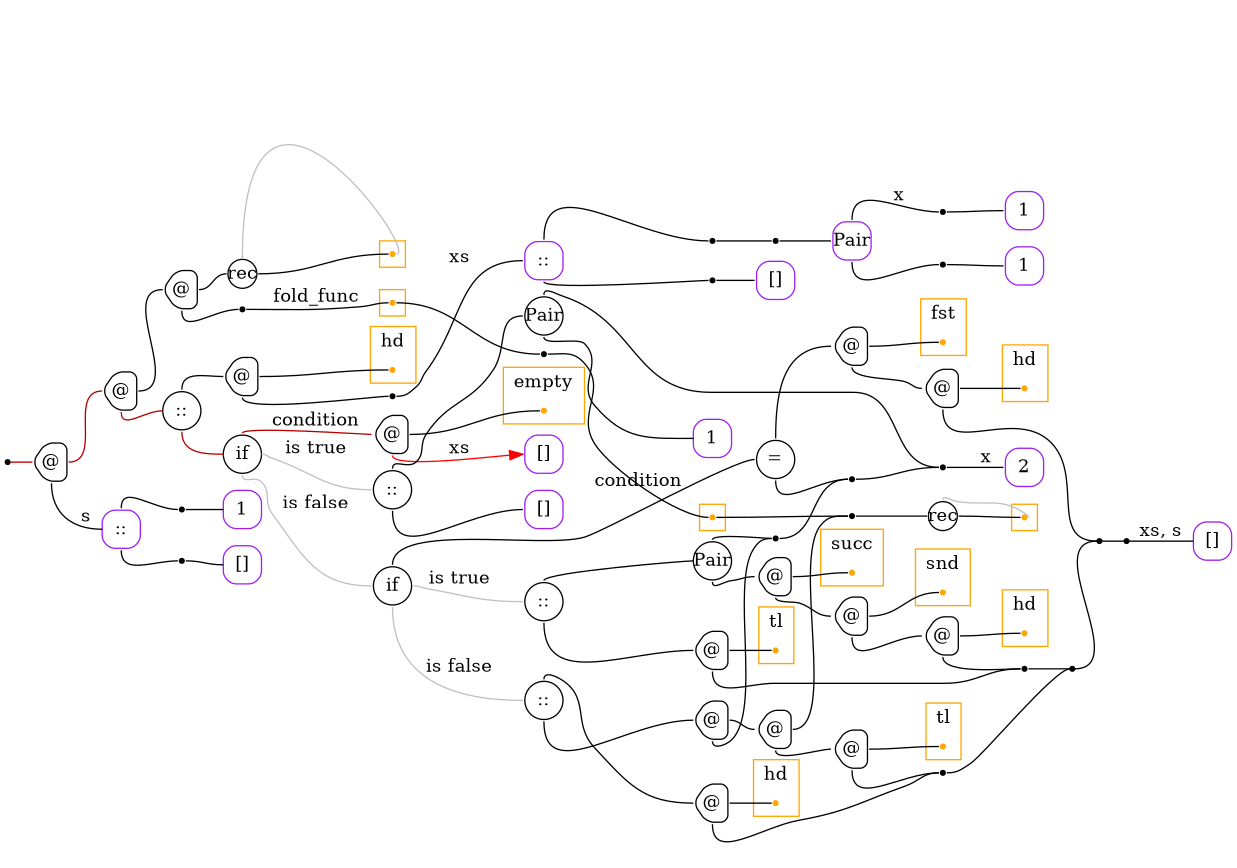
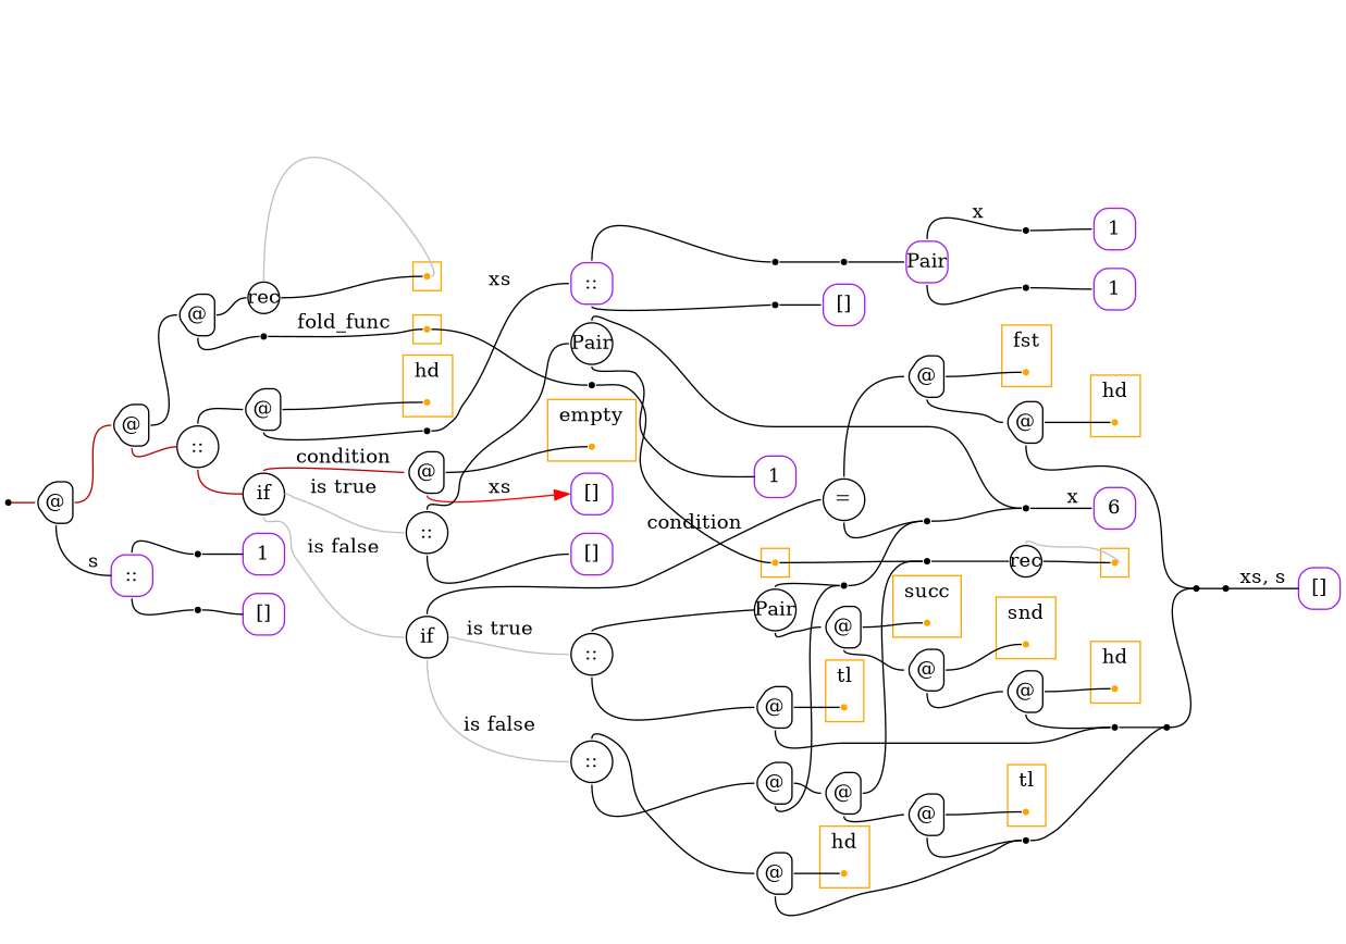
  digraph {
    labeldistance=0
    nodesep=.175
    rankdir=LR
    ranksep=.175
    node [color="#000000" fixedsize=true orientation=90 shape=point style=rounded]
    edge [arrowhead=none arrowtail=none headport=w tailport=e]
    ndcluster_nd174 [color=orange style=""]
    ndcluster_nd700 [color=orange style=""]
    ndcluster_nd860 [color=orange style=""]
    ndcluster_nd383 [color=orange style=""]
    ndcluster_nd950 [color=orange style=""]
    ndcluster_nd1062 [color=orange style=""]
    ndcluster_nd1081 [color=orange style=""]
    ndcluster_nd1088 [color=orange style=""]
    ndcluster_nd1097 [color=orange style=""]
    ndcluster_nd1104 [color=orange style=""]
    ndcluster_nd1111 [color=orange style=""]
    ndcluster_nd1118 [color=orange style=""]
    ndcluster_nd1127 [color=orange style=""]
    ndcluster_nd1137 [color=orange style=""]
    nd1 [color="" orientation="" style=""]
    n16 [height=.4 label="@" shape=house width=.4]
    n17 [color=purple height=.4 label=1 shape=square width=.4]
-   n18 [color=purple height=.4 label=2 shape=square width=.4]
+   n18 [color=purple height=.4 label=6 shape=square width=.4]
    n19 [color=purple height=.4 label=1 shape=square width=.4]
    n20 [color=purple height=.4 label="[]" shape=square width=.4]
    n21 [label=" " color=""]
    n22 [color=purple height=.4 label=1 shape=square width=.4]
    n23 [color=purple height=.4 label="[]" shape=square width=.4]
    n24 [color=purple height=.4 label=Pair shape=square width=.4]
    n25 [label=" " color=""]
    n26 [label=" " color=""]
    n27 [color=purple height=.4 label="::" shape=square width=.4]
    n28 [label=" " color=""]
    n29 [label=" " color=""]
    n30 [height=.3 label=rec shape=circle width=.3 orientation=""]
    n31 [height=.4 label="@" shape=house width=.4]
    n32 [color=purple height=.4 label="::" shape=square width=.4]
    n33 [height=.4 label="@" shape=house width=.4]
    n34 [height=.4 label="::" shape=circle width=.4 orientation=""]
    n35 [label=" " color=""]
    n36 [label=" " color=""]
    n37 [label=" " color=""]
    n38 [height=.4 label="@" shape=house width=.4]
    n39 [height=.4 label=if shape=circle width=.4 orientation=""]
    n40 [label=" " color=""]
    n41 [label=" " color=""]
    n42 [color=purple height=.4 label="[]" shape=square width=.4]
    n43 [label=" " color=""]
    n44 [height=.3 label=rec shape=circle width=.3 orientation=""]
    n45 [height=.4 label="@" shape=house width=.4]
    n46 [height=.4 label="::" shape=circle width=.4 orientation=""]
    n47 [height=.4 label=if shape=circle width=.4 orientation=""]
    n48 [color=purple height=.4 label="[]" shape=square width=.4]
    n49 [height=.4 label=Pair shape=circle width=.4 orientation=""]
    n50 [color=purple height=.4 label="[]" shape=square width=.4]
    n51 [color=purple height=.4 label=1 shape=square width=.4]
    n52 [label=" " color=""]
    n53 [height=.4 label="=" shape=circle width=.4 orientation=""]
    n54 [height=.4 label="::" shape=circle width=.4 orientation=""]
    n55 [height=.4 label="::" shape=circle width=.4 orientation=""]
    n56 [height=.4 label="@" shape=house width=.4]
    n57 [label=" " color=""]
    n58 [height=.4 label="@" shape=house width=.4]
    n59 [label=" " color=""]
    n60 [height=.4 label=Pair shape=circle width=.4 orientation=""]
    n61 [height=.4 label="@" shape=house width=.4]
    n62 [height=.4 label="@" shape=house width=.4]
    n63 [label=" " color=""]
    n64 [height=.4 label="@" shape=house width=.4]
    n65 [height=.4 label="@" shape=house width=.4]
    n66 [label=" " color=""]
    n67 [label=" " color=""]
    n68 [height=.4 label="@" shape=house width=.4]
    n69 [height=.4 label="@" shape=house width=.4]
    n70 [label=" " color=""]
    n71 [height=.4 label="@" shape=house width=.4]
    n72 [height=.4 label="@" shape=house width=.4]
    n73 [label=" " color=""]
    subgraph cluster_1 {
      color=orange
      style=fill
      ndcluster_nd174
    }
    subgraph cluster_2 {
      color=orange
      style=fill
      ndcluster_nd383
    }
    subgraph cluster_3 {
      color=orange
      style=fill
      ndcluster_nd700
    }
    subgraph cluster_4 {
      color=orange
      label=hd
      style=fill
      ndcluster_nd860
    }
    subgraph cluster_5 {
      color=orange
      style=fill
      ndcluster_nd950
    }
    subgraph cluster_6 {
      color=orange
      label=empty
      style=fill
      ndcluster_nd1062
    }
    subgraph cluster_7 {
      color=orange
      label=fst
      style=fill
      ndcluster_nd1081
    }
    subgraph cluster_8 {
      color=orange
      label=hd
      style=fill
      ndcluster_nd1088
    }
    subgraph cluster_9 {
      color=orange
      label=succ
      style=fill
      ndcluster_nd1097
    }
    subgraph cluster_10 {
      color=orange
      label=snd
      style=fill
      ndcluster_nd1104
    }
    subgraph cluster_11 {
      color=orange
      label=hd
      style=fill
      ndcluster_nd1111
    }
    subgraph cluster_12 {
      color=orange
      label=tl
      style=fill
      ndcluster_nd1118
    }
    subgraph cluster_13 {
      color=orange
      label=hd
      style=fill
      ndcluster_nd1127
    }
    subgraph cluster_14 {
      color=orange
      label=tl
      style=fill
      ndcluster_nd1137
    }
    ndcluster_nd174 -> n21
    ndcluster_nd383 -> n43
    nd1 -> n16 [color="#b70000"]
    n16 -> n31 [color="#b70000"]
    n16 -> n32 [label=s tailport=s]
    n21 -> ndcluster_nd383
    n24 -> n25 [label=x tailport=n]
    n24 -> n26 [tailport=s]
    n25 -> n17
    n26 -> n22
    n27 -> n28 [tailport=n]
    n27 -> n29 [tailport=s]
    n28 -> n41
    n29 -> n23
    n30 -> ndcluster_nd700 [color=grey dir=back headport=e tailport=n]
    n30 -> ndcluster_nd700
    n31 -> n33
    n31 -> n34 [color="#b70000" tailport=s]
    n32 -> n36 [tailport=n]
    n32 -> n37 [tailport=s]
    n33 -> n30 [color=black]
    n33 -> n35 [tailport=s]
    n34 -> n38 [tailport=n]
    n34 -> n39 [color="#b70000" tailport=s]
    n35 -> ndcluster_nd174 [label=fold_func]
    n36 -> n19
    n37 -> n20
    n38 -> ndcluster_nd860
    n38 -> n40 [tailport=s]
    n39 -> n45 [color="#b70000" label=condition tailport=n]
    n39 -> n46 [color=grey label="is true"]
    n39 -> n47 [color=grey label="is false" tailport=s]
    n40 -> n27 [label=xs]
    n41 -> n24
    n43 -> n44 [color=black]
    n44 -> ndcluster_nd950 [color=grey dir=back headport=e tailport=n]
    n44 -> ndcluster_nd950
    n45 -> ndcluster_nd1062
    n45 -> n48 [arrowhead=normal color=red label=xs tailport=s]
    n46 -> n49 [tailport=n]
    n46 -> n50 [tailport=s]
    n47 -> n53 [label=condition tailport=n]
    n47 -> n54 [color=grey label="is true"]
    n47 -> n55 [color=grey label="is false" tailport=s]
    n49 -> n51 [tailport=s]
    n49 -> n52 [tailport=n]
    n52 -> n18 [label=x]
    n53 -> n56 [tailport=n]
    n53 -> n57 [tailport=s]
    n54 -> n60 [tailport=n]
    n54 -> n61 [tailport=s]
    n55 -> n68 [tailport=n]
    n55 -> n69 [tailport=s]
    n56 -> ndcluster_nd1081
    n56 -> n58 [tailport=s]
    n57 -> n52
    n58 -> ndcluster_nd1088
    n58 -> n59 [tailport=s]
    n59 -> n73
    n60 -> n62 [tailport=s]
    n60 -> n63 [tailport=n]
    n61 -> ndcluster_nd1118
    n61 -> n66 [tailport=s]
    n62 -> ndcluster_nd1097
    n62 -> n64 [tailport=s]
    n63 -> n57
    n64 -> ndcluster_nd1104
    n64 -> n65 [tailport=s]
    n65 -> ndcluster_nd1111
    n65 -> n66 [tailport=s]
    n66 -> n67
    n67 -> n59
    n68 -> ndcluster_nd1127
    n68 -> n70 [tailport=s]
    n69 -> n63 [tailport=s]
    n69 -> n71
    n70 -> n67
    n71 -> n43
    n71 -> n72 [tailport=s]
    n72 -> ndcluster_nd1137
    n72 -> n70 [tailport=s]
    n73 -> n42 [label="xs, s"]
  }
